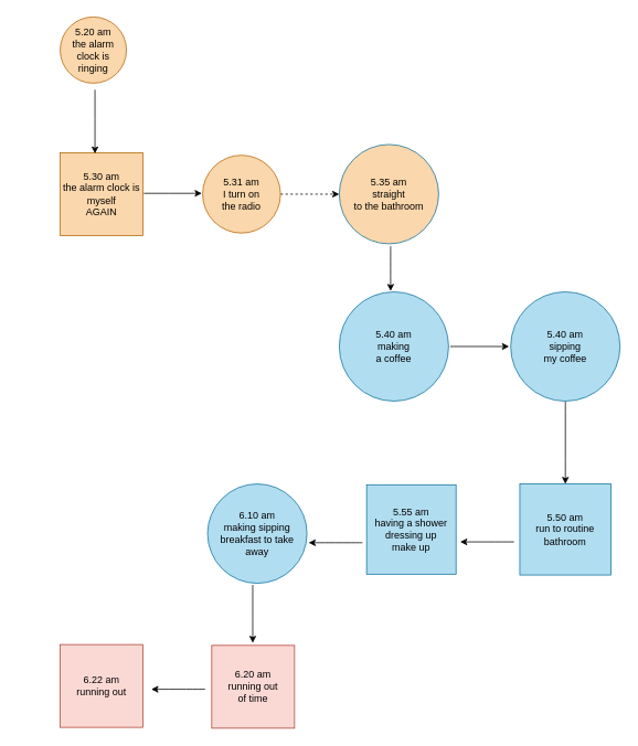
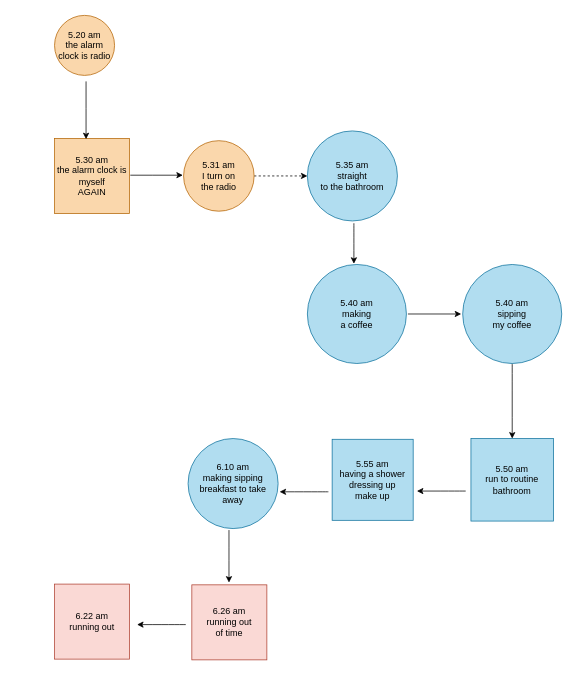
  <mxCell id="0" />
  <mxCell id="1" parent="0" />
  <mxCell id="2" value="" style="shape=flexArrow;endArrow=classic;html=1;fontFamily=Helvetica;fontSize=11;fontColor=rgb(0, 0, 0);align=center;strokeColor=rgb(0, 0, 0);edgeStyle=orthogonalEdgeStyle;" edge="1" parent="1"><mxGeometry relative="1" as="geometry"><mxPoint x="20" y="234" as="sourcePoint" /><mxPoint x="20" y="234" as="targetPoint" /></mxGeometry></mxCell>
- <mxCell id="3" value="5.20 am&lt;br&gt;the alarm clock is ringing&lt;br&gt;" style="ellipse;whiteSpace=wrap;html=1;aspect=fixed;fillColor=#fad7ac;strokeColor=#b46504;" vertex="1" parent="1"><mxGeometry x="72" y="20" width="80" height="80" as="geometry" /></mxCell>
+ <mxCell id="3" value="5.20 am&lt;br&gt;the alarm clock is radio&lt;br&gt;" style="ellipse;whiteSpace=wrap;html=1;aspect=fixed;fillColor=#fad7ac;strokeColor=#b46504;" vertex="1" parent="1"><mxGeometry x="72" y="20" width="80" height="80" as="geometry" /></mxCell>
  <mxCell id="4" value="5.50 am&lt;br&gt;run to routine bathroom" style="whiteSpace=wrap;html=1;aspect=fixed;fillColor=#b1ddf0;strokeColor=#10739e;" vertex="1" parent="1"><mxGeometry x="627" y="584" width="110" height="110" as="geometry" /></mxCell>
  <mxCell id="5" value="5.30 am&lt;br&gt;the alarm clock is myself&lt;br&gt;AGAIN" style="whiteSpace=wrap;html=1;aspect=fixed;fillColor=#fad7ac;strokeColor=#b46504;" vertex="1" parent="1"><mxGeometry x="72" y="184" width="100" height="100" as="geometry" /></mxCell>
  <mxCell id="6" value="" style="endArrow=classic;html=1;rounded=0;" edge="1" parent="1"><mxGeometry width="50" height="50" relative="1" as="geometry"><mxPoint x="173" y="233" as="sourcePoint" /><mxPoint x="243" y="233" as="targetPoint" /><Array as="points"><mxPoint x="203" y="233" /></Array></mxGeometry></mxCell>
  <mxCell id="7" value="" style="edgeStyle=orthogonalEdgeStyle;rounded=0;orthogonalLoop=1;jettySize=auto;html=1;dashed=1;" edge="1" parent="1" source="8" target="11"><mxGeometry relative="1" as="geometry" /></mxCell>
  <mxCell id="8" value="5.31 am&lt;br&gt;I turn on&lt;br&gt;the radio" style="ellipse;whiteSpace=wrap;html=1;aspect=fixed;fillColor=#fad7ac;strokeColor=#b46504;" vertex="1" parent="1"><mxGeometry x="244" y="187" width="94" height="94" as="geometry" /></mxCell>
  <mxCell id="9" value="5.55 am&lt;br&gt;having a shower&lt;br&gt;dressing up&lt;br&gt;make up" style="whiteSpace=wrap;html=1;aspect=fixed;fillColor=#b1ddf0;strokeColor=#10739e;" vertex="1" parent="1"><mxGeometry x="442" y="585" width="108" height="108" as="geometry" /></mxCell>
  <mxCell id="10" value="5.40 am&lt;br&gt;making &lt;br&gt;a coffee" style="ellipse;whiteSpace=wrap;html=1;aspect=fixed;fillColor=#b1ddf0;strokeColor=#10739e;" vertex="1" parent="1"><mxGeometry x="409" y="352" width="132" height="132" as="geometry" /></mxCell>
- <mxCell id="11" value="5.35 am&lt;br&gt;straight &lt;br&gt;to the bathroom" style="ellipse;whiteSpace=wrap;html=1;aspect=fixed;fillColor=#fad7ac;strokeColor=#10739e;" vertex="1" parent="1"><mxGeometry x="409" y="174" width="120" height="120" as="geometry" /></mxCell>
+ <mxCell id="11" value="5.35 am&lt;br&gt;straight &lt;br&gt;to the bathroom" style="ellipse;whiteSpace=wrap;html=1;aspect=fixed;fillColor=#b1ddf0;strokeColor=#10739e;" vertex="1" parent="1"><mxGeometry x="409" y="174" width="120" height="120" as="geometry" /></mxCell>
  <mxCell id="12" value="" style="edgeStyle=orthogonalEdgeStyle;curved=1;orthogonalLoop=1;jettySize=auto;html=1;" edge="1" parent="1" source="13" target="4"><mxGeometry relative="1" as="geometry" /></mxCell>
  <mxCell id="13" value="5.40 am&lt;br&gt;sipping &lt;br&gt;my coffee" style="ellipse;whiteSpace=wrap;html=1;aspect=fixed;fillColor=#b1ddf0;strokeColor=#10739e;" vertex="1" parent="1"><mxGeometry x="616" y="352" width="132" height="132" as="geometry" /></mxCell>
  <mxCell id="14" value="" style="endArrow=classic;html=1;curved=1;" edge="1" parent="1"><mxGeometry width="50" height="50" relative="1" as="geometry"><mxPoint x="471" y="297" as="sourcePoint" /><mxPoint x="471" y="351" as="targetPoint" /></mxGeometry></mxCell>
  <mxCell id="15" value="6.10 am&lt;br&gt;making sipping breakfast to take away" style="ellipse;whiteSpace=wrap;html=1;aspect=fixed;fillColor=#b1ddf0;strokeColor=#10739e;" vertex="1" parent="1"><mxGeometry x="250" y="584" width="120" height="120" as="geometry" /></mxCell>
- <mxCell id="16" value="6.20 am&lt;br&gt;running out &lt;br&gt;of time" style="whiteSpace=wrap;html=1;aspect=fixed;fillColor=#fad9d5;strokeColor=#ae4132;" vertex="1" parent="1"><mxGeometry x="255" y="779" width="100" height="100" as="geometry" /></mxCell>
+ <mxCell id="16" value="6.26 am&lt;br&gt;running out &lt;br&gt;of time" style="whiteSpace=wrap;html=1;aspect=fixed;fillColor=#fad9d5;strokeColor=#ae4132;" vertex="1" parent="1"><mxGeometry x="255" y="779" width="100" height="100" as="geometry" /></mxCell>
  <mxCell id="17" value="" style="endArrow=classic;html=1;curved=1;" edge="1" parent="1"><mxGeometry width="50" height="50" relative="1" as="geometry"><mxPoint x="304.5" y="706" as="sourcePoint" /><mxPoint x="304.5" y="776" as="targetPoint" /><Array as="points"><mxPoint x="304.5" y="756" /></Array></mxGeometry></mxCell>
  <mxCell id="18" value="6.22 am&lt;br&gt;running out &lt;br&gt;" style="whiteSpace=wrap;html=1;aspect=fixed;fillColor=#fad9d5;strokeColor=#ae4132;" vertex="1" parent="1"><mxGeometry x="72" y="778" width="100" height="100" as="geometry" /></mxCell>
  <mxCell id="19" value="" style="edgeStyle=segmentEdgeStyle;endArrow=classic;html=1;curved=1;" edge="1" parent="1"><mxGeometry width="50" height="50" relative="1" as="geometry"><mxPoint x="620" y="654" as="sourcePoint" /><mxPoint x="555" y="654" as="targetPoint" /></mxGeometry></mxCell>
  <mxCell id="20" value="" style="edgeStyle=orthogonalEdgeStyle;rounded=0;orthogonalLoop=1;jettySize=auto;html=1;" edge="1" parent="1"><mxGeometry relative="1" as="geometry"><mxPoint x="543" y="418" as="sourcePoint" /><mxPoint x="614" y="418" as="targetPoint" /></mxGeometry></mxCell>
  <mxCell id="21" value="" style="edgeStyle=segmentEdgeStyle;endArrow=classic;html=1;curved=1;" edge="1" parent="1"><mxGeometry width="50" height="50" relative="1" as="geometry"><mxPoint x="437" y="655" as="sourcePoint" /><mxPoint x="372" y="655" as="targetPoint" /></mxGeometry></mxCell>
  <mxCell id="22" value="" style="edgeStyle=segmentEdgeStyle;endArrow=classic;html=1;curved=1;" edge="1" parent="1"><mxGeometry width="50" height="50" relative="1" as="geometry"><mxPoint x="247" y="832" as="sourcePoint" /><mxPoint x="182" y="832" as="targetPoint" /></mxGeometry></mxCell>
  <mxCell id="23" value="" style="edgeStyle=segmentEdgeStyle;endArrow=classic;html=1;curved=1;" edge="1" parent="1"><mxGeometry width="50" height="50" relative="1" as="geometry"><mxPoint x="114" y="108" as="sourcePoint" /><mxPoint x="114" y="185" as="targetPoint" /><Array as="points"><mxPoint x="114" y="145" /><mxPoint x="114" y="145" /></Array></mxGeometry></mxCell>
